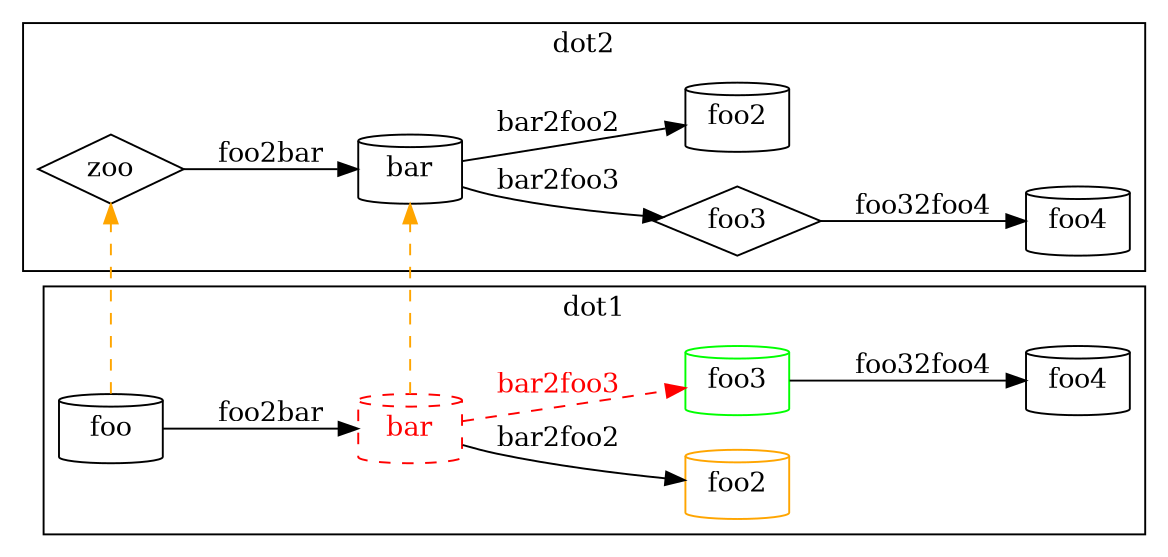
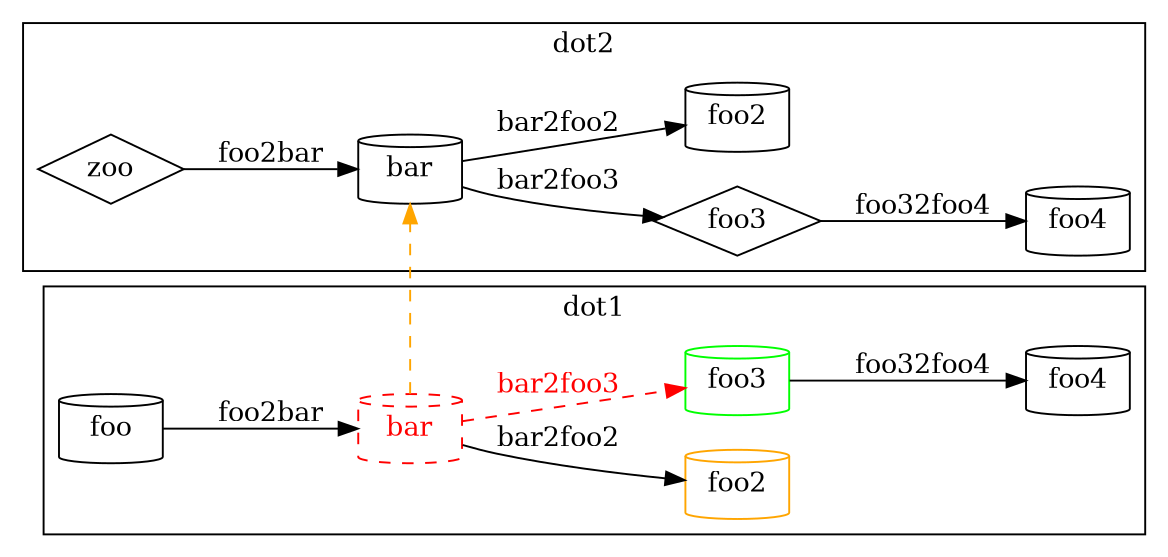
  digraph {
    rankdir=LR
    node [shape=cylinder]
    edge [dir=forward]
    n1 [label=foo4]
    n2 [color=orange label=foo2]
    n3 [color=green label=foo3]
    n4 [label=foo]
    n5 [color=red fontcolor=red label=bar sides=6 style=dashed]
    n6 [label=zoo shape=diamond]
    n7 [label=bar sides=6]
    n8 [label=foo3 shape=diamond]
    n9 [label=foo2]
    n10 [label=foo4]
    subgraph cluster_1 {
      label=dot1
      n1
      n2
      n3
      n4
      n5
    }
    subgraph cluster_2 {
      label=dot2
      n6
      n7
      n8
      n9
      n10
    }
    n3 -> n1 [label=foo32foo4]
    n4 -> n5 [label=foo2bar]
-   n4 -> n6 [color=orange constraint=false style=dashed]
    n5 -> n2 [label=bar2foo2]
    n5 -> n3 [color=red fontcolor=red label=bar2foo3 style=dashed]
    n5 -> n7 [color=orange constraint=false style=dashed]
    n6 -> n7 [label=foo2bar]
    n7 -> n8 [label=bar2foo3]
    n7 -> n9 [label=bar2foo2]
    n8 -> n10 [label=foo32foo4]
  }
